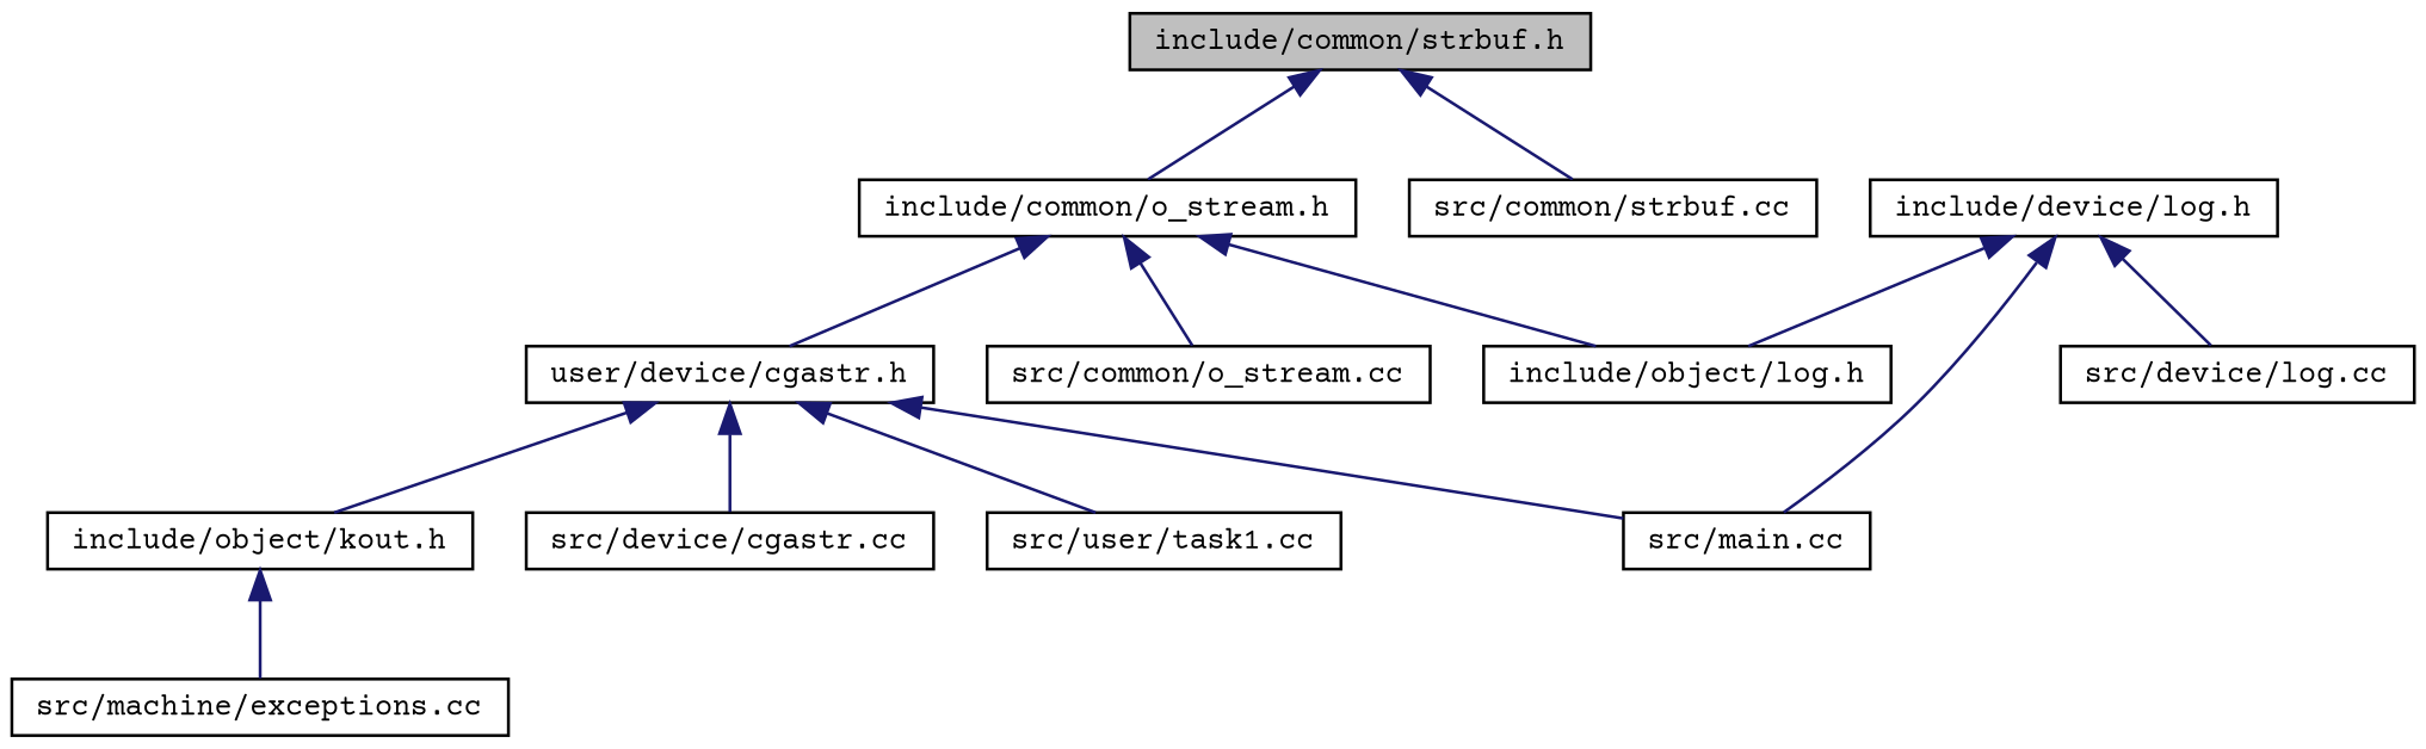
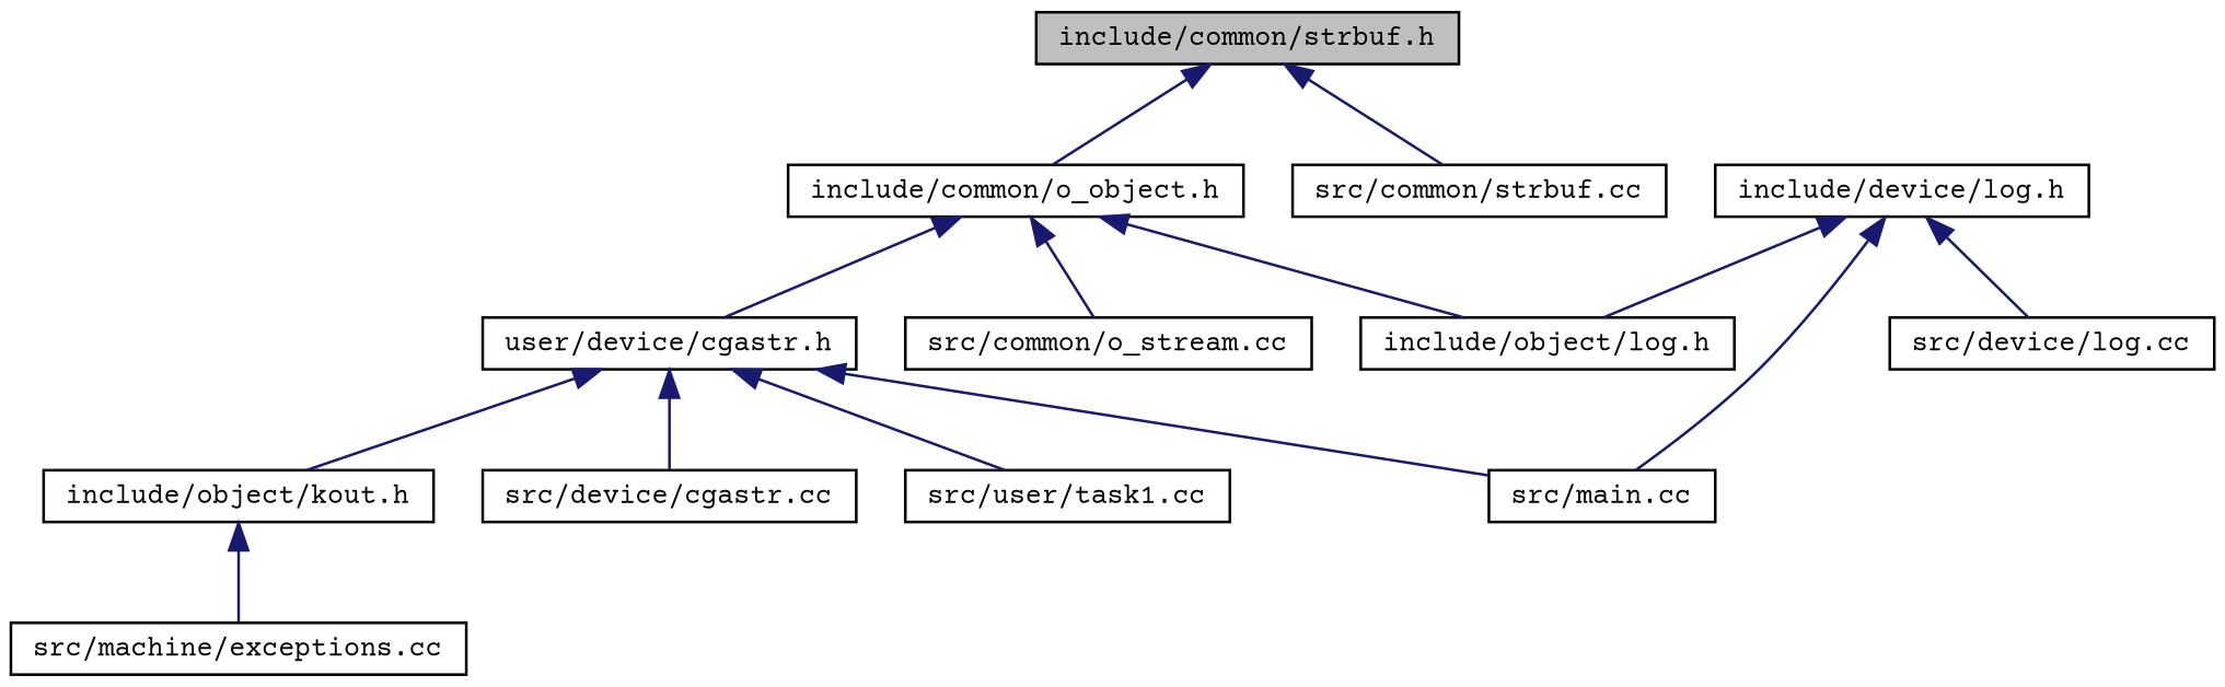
  digraph {
    fontname="Courier Prime"
    node [color=black fontname="Courier Prime" fontsize=10 shape=record]
    edge [color=midnightblue dir=back fontname="Courier Prime" fontsize=10 labelfontname=Helvetica labelfontsize=10 style=solid]
    n1 [fillcolor=grey75 fontcolor=black height=0.2 label="include/common/strbuf.h" style=filled width=0.4]
-   n2 [height=0.2 label="include/common/o_stream.h" width=0.4]
+   n2 [height=0.2 label="include/common/o_object.h" width=0.4]
    n3 [height=0.2 label="src/common/strbuf.cc" width=0.4]
    n4 [height=0.2 label="user/device/cgastr.h" width=0.4]
    n5 [height=0.2 label="src/common/o_stream.cc" width=0.4]
    n6 [height=0.2 label="include/object/log.h" width=0.4]
    n7 [height=0.2 label="include/object/kout.h" width=0.4]
    n8 [height=0.2 label="src/device/cgastr.cc" width=0.4]
    n9 [height=0.2 label="src/main.cc" width=0.4]
    n10 [height=0.2 label="src/user/task1.cc" width=0.4]
    n11 [height=0.2 label="include/device/log.h" width=0.4]
    n12 [height=0.2 label="src/device/log.cc" width=0.4]
    n13 [height=0.2 label="src/machine/exceptions.cc" width=0.4]
    n1 -> n2
    n1 -> n3
    n2 -> n4
    n2 -> n5
    n2 -> n6
    n4 -> n7
    n4 -> n8
    n4 -> n9
    n4 -> n10
    n7 -> n13
    n11 -> n6
    n11 -> n9
    n11 -> n12
  }
